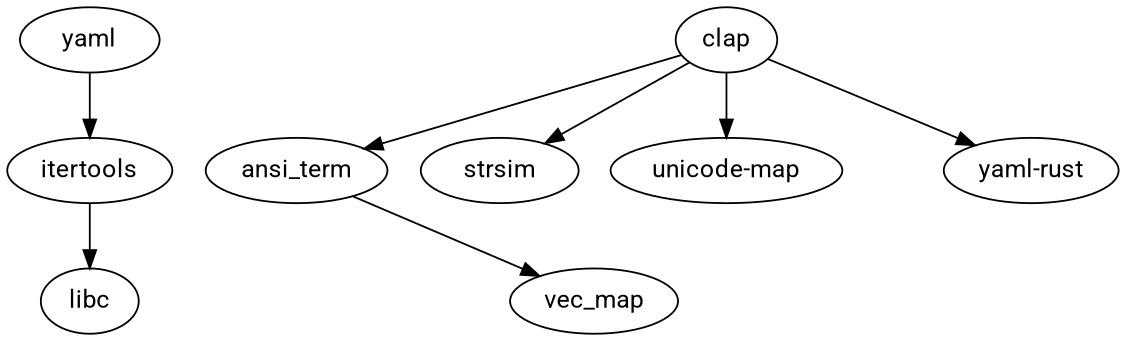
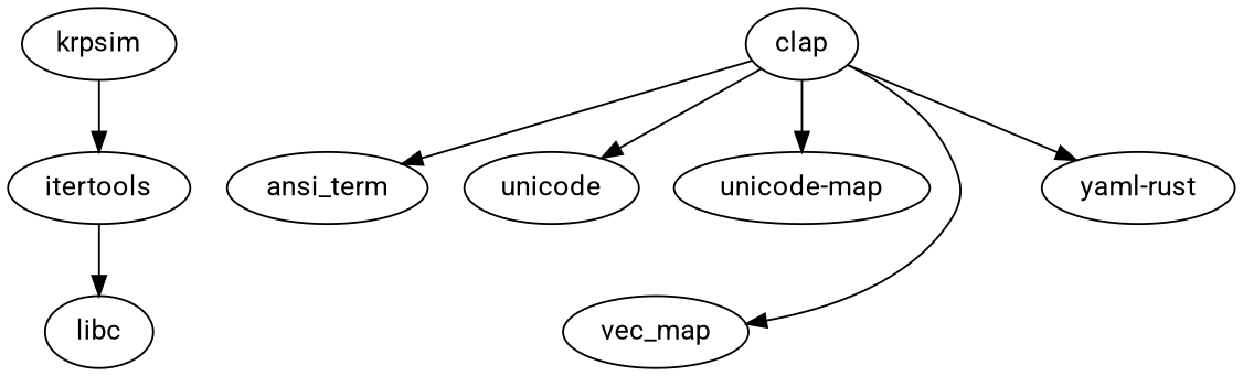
  digraph {
    fontname=Roboto
    node [fontname=Roboto]
    edge [fontname=Roboto]
-   n1 [label=yaml]
+   n1 [label=krpsim]
    n2 [label=itertools]
    n3 [label=clap]
    n4 [label=ansi_term]
-   n5 [label=strsim]
+   n5 [label=unicode]
    n6 [label="unicode-map"]
    n7 [label=vec_map]
    n8 [label="yaml-rust"]
    n9 [label=libc]
    n1 -> n2
    n2 -> n9
    n3 -> n4
    n3 -> n5
    n3 -> n6
-   n4 -> n7
+   n3 -> n7
    n3 -> n8
  }
